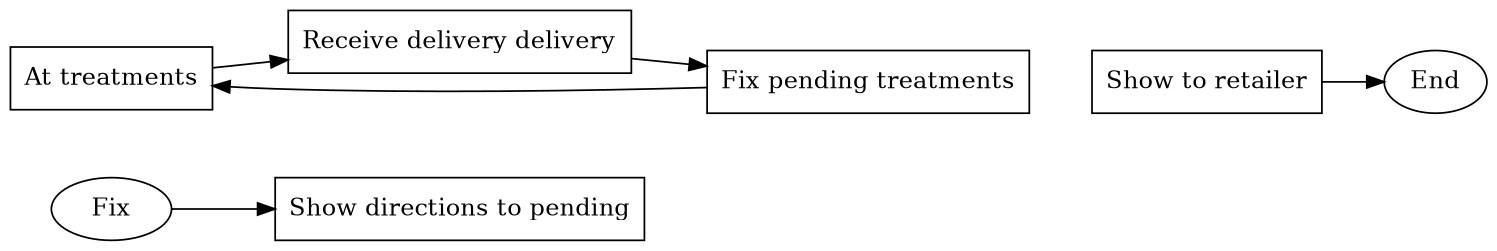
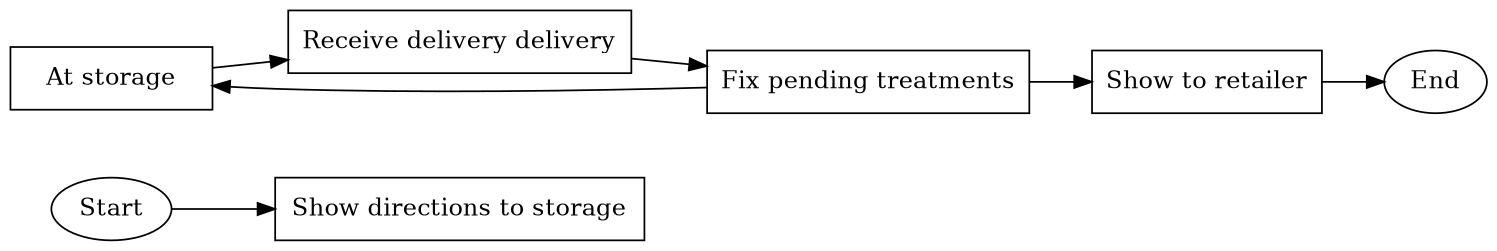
  digraph {
    rankdir=LR
    node [shape=box]
-   n1 [label=Fix shape=oval]
-   n2 [label="Show directions to pending"]
-   n3 [label="At treatments"]
+   n1 [label=Start shape=oval]
+   n2 [label="Show directions to storage"]
+   n3 [label="At storage"]
    n4 [label="Receive delivery delivery"]
    n5 [label="Fix pending treatments"]
    n6 [label="Show to retailer"]
    n7 [label=End shape=oval]
    n1 -> n2
    n3 -> n4
    n4 -> n5
    n5 -> n3
+   n5 -> n6
    n6 -> n7
  }
